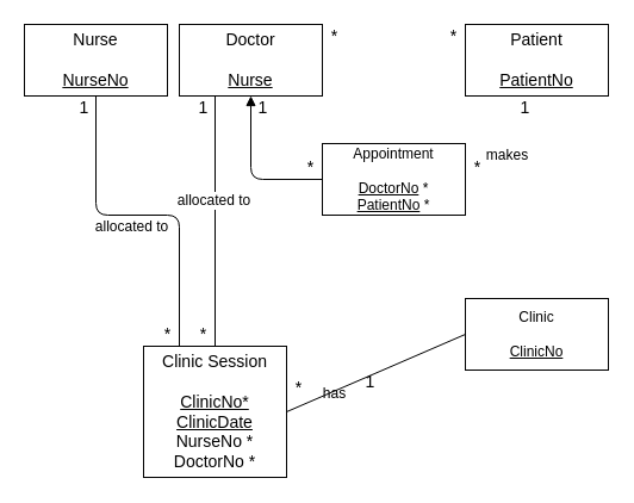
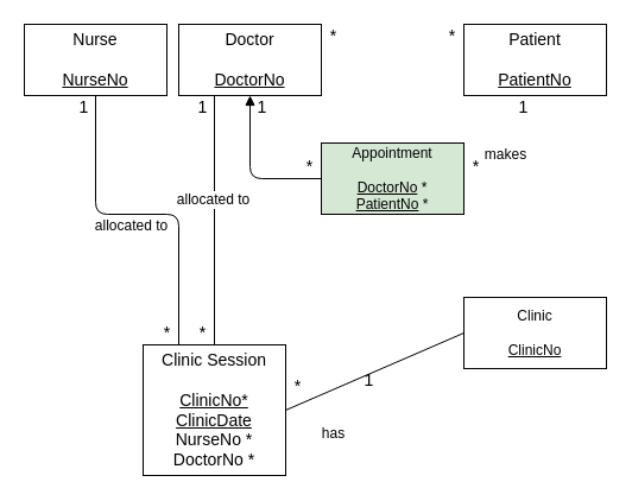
  <mxCell id="0" />
  <mxCell id="1" parent="0" />
- <mxCell id="2" value="&lt;font style=&quot;font-size: 14px&quot;&gt;Doctor&lt;br&gt;&lt;br&gt;&lt;u&gt;Nurse&lt;/u&gt;&lt;br&gt;&lt;/font&gt;" style="rounded=0;whiteSpace=wrap;html=1;" vertex="1" parent="1"><mxGeometry x="150" y="20" width="120" height="60" as="geometry" /></mxCell>
+ <mxCell id="2" value="&lt;font style=&quot;font-size: 14px&quot;&gt;Doctor&lt;br&gt;&lt;br&gt;&lt;u&gt;DoctorNo&lt;/u&gt;&lt;br&gt;&lt;/font&gt;" style="rounded=0;whiteSpace=wrap;html=1;" vertex="1" parent="1"><mxGeometry x="150" y="20" width="120" height="60" as="geometry" /></mxCell>
  <mxCell id="3" value="&lt;font style=&quot;font-size: 14px&quot;&gt;Patient&lt;br&gt;&lt;br&gt;&lt;u&gt;PatientNo&lt;/u&gt;&lt;br&gt;&lt;/font&gt;" style="rounded=0;whiteSpace=wrap;html=1;" vertex="1" parent="1"><mxGeometry x="390" y="20" width="120" height="60" as="geometry" /></mxCell>
  <mxCell id="4" value="&lt;font style=&quot;font-size: 14px&quot;&gt;*&lt;/font&gt;" style="text;html=1;align=center;verticalAlign=middle;resizable=0;points=[];autosize=1;" vertex="1" parent="1"><mxGeometry x="270" y="20" width="20" height="20" as="geometry" /></mxCell>
  <mxCell id="5" value="&lt;font style=&quot;font-size: 14px&quot;&gt;*&lt;/font&gt;" style="text;html=1;align=center;verticalAlign=middle;resizable=0;points=[];autosize=1;" vertex="1" parent="1"><mxGeometry x="370" y="20" width="20" height="20" as="geometry" /></mxCell>
- <mxCell id="6" value="Appointment&lt;br&gt;&lt;br&gt;&lt;u&gt;DoctorNo&lt;/u&gt; *&lt;br&gt;&lt;u&gt;PatientNo&lt;/u&gt; *" style="rounded=0;whiteSpace=wrap;html=1;" vertex="1" parent="1"><mxGeometry x="270" y="120" width="120" height="60" as="geometry" /></mxCell>
+ <mxCell id="6" value="Appointment&lt;br&gt;&lt;br&gt;&lt;u&gt;DoctorNo&lt;/u&gt; *&lt;br&gt;&lt;u&gt;PatientNo&lt;/u&gt; *" style="rounded=0;whiteSpace=wrap;html=1;fillColor=#d5e8d4;" vertex="1" parent="1"><mxGeometry x="270" y="120" width="120" height="60" as="geometry" /></mxCell>
  <mxCell id="7" value="" style="endArrow=block;html=1;entryX=0.5;entryY=1;entryDx=0;entryDy=0;exitX=0;exitY=0.5;exitDx=0;exitDy=0;" edge="1" parent="1" source="6" target="2"><mxGeometry width="50" height="50" relative="1" as="geometry"><mxPoint x="190" y="170" as="sourcePoint" /><mxPoint x="240" y="120" as="targetPoint" /><Array as="points"><mxPoint x="210" y="150" /></Array></mxGeometry></mxCell>
  <mxCell id="8" value="&lt;font style=&quot;font-size: 14px&quot;&gt;*&lt;/font&gt;" style="text;html=1;align=center;verticalAlign=middle;resizable=0;points=[];autosize=1;" vertex="1" parent="1"><mxGeometry x="250" y="130" width="20" height="20" as="geometry" /></mxCell>
  <mxCell id="9" value="&lt;font style=&quot;font-size: 14px&quot;&gt;*&lt;/font&gt;" style="text;html=1;align=center;verticalAlign=middle;resizable=0;points=[];autosize=1;" vertex="1" parent="1"><mxGeometry x="390" y="130" width="20" height="20" as="geometry" /></mxCell>
  <mxCell id="10" value="&lt;font style=&quot;font-size: 14px&quot;&gt;1&lt;/font&gt;" style="text;html=1;align=center;verticalAlign=middle;resizable=0;points=[];autosize=1;" vertex="1" parent="1"><mxGeometry x="210" y="80" width="20" height="20" as="geometry" /></mxCell>
  <mxCell id="11" value="&lt;font style=&quot;font-size: 14px&quot;&gt;1&lt;/font&gt;" style="text;html=1;align=center;verticalAlign=middle;resizable=0;points=[];autosize=1;" vertex="1" parent="1"><mxGeometry x="430" y="80" width="20" height="20" as="geometry" /></mxCell>
  <mxCell id="12" value="makes" style="text;html=1;align=center;verticalAlign=middle;resizable=0;points=[];autosize=1;" vertex="1" parent="1"><mxGeometry x="400" y="120" width="50" height="20" as="geometry" /></mxCell>
  <mxCell id="13" value="" style="endArrow=none;html=1;entryX=0.25;entryY=1;entryDx=0;entryDy=0;exitX=0.5;exitY=0;exitDx=0;exitDy=0;" edge="1" parent="1" source="15" target="2"><mxGeometry width="50" height="50" relative="1" as="geometry"><mxPoint x="180" y="280" as="sourcePoint" /><mxPoint x="190" y="110" as="targetPoint" /></mxGeometry></mxCell>
  <mxCell id="14" value="&lt;font style=&quot;font-size: 12px&quot;&gt;allocated to&lt;/font&gt;" style="edgeLabel;html=1;align=center;verticalAlign=middle;resizable=0;points=[];" vertex="1" connectable="0" parent="13"><mxGeometry x="0.167" y="3" relative="1" as="geometry"><mxPoint x="1" as="offset" /></mxGeometry></mxCell>
  <mxCell id="15" value="&lt;font style=&quot;font-size: 14px&quot;&gt;Clinic Session&lt;br&gt;&lt;br&gt;&lt;u&gt;ClinicNo*&lt;br&gt;ClinicDate&lt;br&gt;&lt;/u&gt;NurseNo *&lt;br&gt;DoctorNo *&lt;br&gt;&lt;/font&gt;" style="rounded=0;whiteSpace=wrap;html=1;" vertex="1" parent="1"><mxGeometry x="120" y="290" width="120" height="110" as="geometry" /></mxCell>
  <mxCell id="16" value="Clinic&lt;br&gt;&lt;br&gt;&lt;u&gt;ClinicNo&lt;/u&gt;" style="whiteSpace=wrap;html=1;rounded=0;" vertex="1" parent="1"><mxGeometry x="390" y="250" width="120" height="60" as="geometry" /></mxCell>
  <mxCell id="17" value="" style="endArrow=none;html=1;exitX=1;exitY=0.5;exitDx=0;exitDy=0;entryX=0;entryY=0.5;entryDx=0;entryDy=0;" edge="1" parent="1" source="15" target="16"><mxGeometry width="50" height="50" relative="1" as="geometry"><mxPoint x="290" y="290" as="sourcePoint" /><mxPoint x="340" y="240" as="targetPoint" /></mxGeometry></mxCell>
  <mxCell id="18" value="&lt;font style=&quot;font-size: 14px&quot;&gt;Nurse&lt;br&gt;&lt;br&gt;&lt;u&gt;NurseNo&lt;/u&gt;&lt;br&gt;&lt;/font&gt;" style="rounded=0;whiteSpace=wrap;html=1;" vertex="1" parent="1"><mxGeometry x="20" y="20" width="120" height="60" as="geometry" /></mxCell>
  <mxCell id="19" value="" style="endArrow=none;html=1;entryX=0.5;entryY=1;entryDx=0;entryDy=0;exitX=0.25;exitY=0;exitDx=0;exitDy=0;" edge="1" parent="1" source="15" target="18"><mxGeometry width="50" height="50" relative="1" as="geometry"><mxPoint x="80" y="210" as="sourcePoint" /><mxPoint x="130" y="160" as="targetPoint" /><Array as="points"><mxPoint x="150" y="180" /><mxPoint x="80" y="180" /></Array></mxGeometry></mxCell>
  <mxCell id="20" value="&lt;font style=&quot;font-size: 14px&quot;&gt;1&lt;/font&gt;" style="text;html=1;align=center;verticalAlign=middle;resizable=0;points=[];autosize=1;" vertex="1" parent="1"><mxGeometry x="160" y="80" width="20" height="20" as="geometry" /></mxCell>
  <mxCell id="21" value="&lt;font style=&quot;font-size: 14px&quot;&gt;1&lt;/font&gt;" style="text;html=1;align=center;verticalAlign=middle;resizable=0;points=[];autosize=1;" vertex="1" parent="1"><mxGeometry x="60" y="80" width="20" height="20" as="geometry" /></mxCell>
  <mxCell id="22" value="&lt;font style=&quot;font-size: 14px&quot;&gt;*&lt;/font&gt;" style="text;html=1;align=center;verticalAlign=middle;resizable=0;points=[];autosize=1;" vertex="1" parent="1"><mxGeometry x="130" y="270" width="20" height="20" as="geometry" /></mxCell>
  <mxCell id="23" value="&lt;font style=&quot;font-size: 14px&quot;&gt;*&lt;/font&gt;" style="text;html=1;align=center;verticalAlign=middle;resizable=0;points=[];autosize=1;" vertex="1" parent="1"><mxGeometry x="160" y="270" width="20" height="20" as="geometry" /></mxCell>
  <mxCell id="24" value="allocated to" style="text;html=1;align=center;verticalAlign=middle;resizable=0;points=[];autosize=1;" vertex="1" parent="1"><mxGeometry x="70" y="180" width="80" height="20" as="geometry" /></mxCell>
  <mxCell id="25" value="&lt;font style=&quot;font-size: 14px&quot;&gt;1&lt;/font&gt;" style="text;html=1;align=center;verticalAlign=middle;resizable=0;points=[];autosize=1;" vertex="1" parent="1"><mxGeometry x="300" y="310" width="20" height="20" as="geometry" /></mxCell>
  <mxCell id="26" value="&lt;font style=&quot;font-size: 14px&quot;&gt;*&lt;/font&gt;" style="text;html=1;align=center;verticalAlign=middle;resizable=0;points=[];autosize=1;" vertex="1" parent="1"><mxGeometry x="240" y="315" width="20" height="20" as="geometry" /></mxCell>
- <mxCell id="27" value="has" style="text;html=1;align=center;verticalAlign=middle;resizable=0;points=[];autosize=1;" vertex="1" parent="1"><mxGeometry x="265" y="320" width="30" height="20" as="geometry" /></mxCell>
+ <mxCell id="27" value="has" style="text;html=1;align=center;verticalAlign=middle;resizable=0;points=[];autosize=1;" vertex="1" parent="1"><mxGeometry x="265" y="355" width="30" height="20" as="geometry" /></mxCell>
